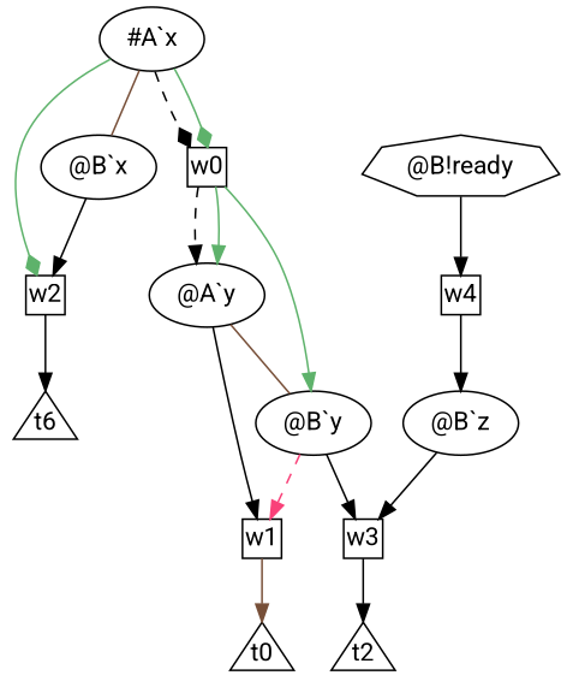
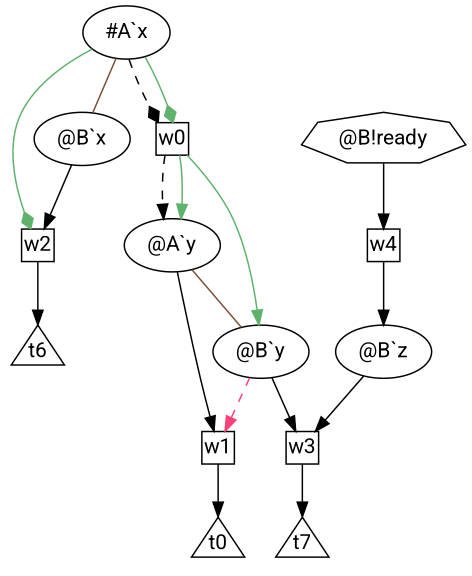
  digraph {
    fontname=Roboto
    node [fontname=Roboto fixedsize=true]
    edge [fontname=Roboto]
    n1 [label="#A`x" fixedsize=""]
    w0 [shape=square width=0.3]
    w2 [shape=square width=0.3]
    n4 [label="@B`x" fixedsize=""]
    n5 [label="@A`y" fixedsize=""]
    n6 [label="@B`y" fixedsize=""]
    n7 [label=t6 shape=triangle width=0.5]
    w1 [shape=square width=0.3]
    w3 [shape=square width=0.3]
    t0 [shape=triangle width=0.5]
-   t2 [shape=triangle width=0.5]
+   t2 [shape=triangle width=0.5 label=t7]
    n12 [label="@B`z" fixedsize=""]
    n13 [label="@B!ready" shape=septagon fixedsize=""]
    w4 [shape=square width=0.3]
    n1 -> w0 [arrowhead=diamond style=dashed]
    n1 -> w0 [arrowhead=diamond color="#5eb26b"]
    n1 -> w2 [arrowhead=diamond color="#5eb26b"]
    n1 -> n4 [arrowhead=none color="#774f38"]
    w0 -> n5 [style=dashed]
    w0 -> n5 [color="#5eb26b"]
    w0 -> n6 [color="#5eb26b"]
    w2 -> n7
    n4 -> w2
    n5 -> n6 [arrowhead=none color="#774f38"]
    n5 -> w1
    n6 -> w1 [color="#f94179" style=dashed]
    n6 -> w3
-   w1 -> t0 [color="#774f38"]
+   w1 -> t0
    w3 -> t2
    n12 -> w3
    n13 -> w4
    w4 -> n12
  }
